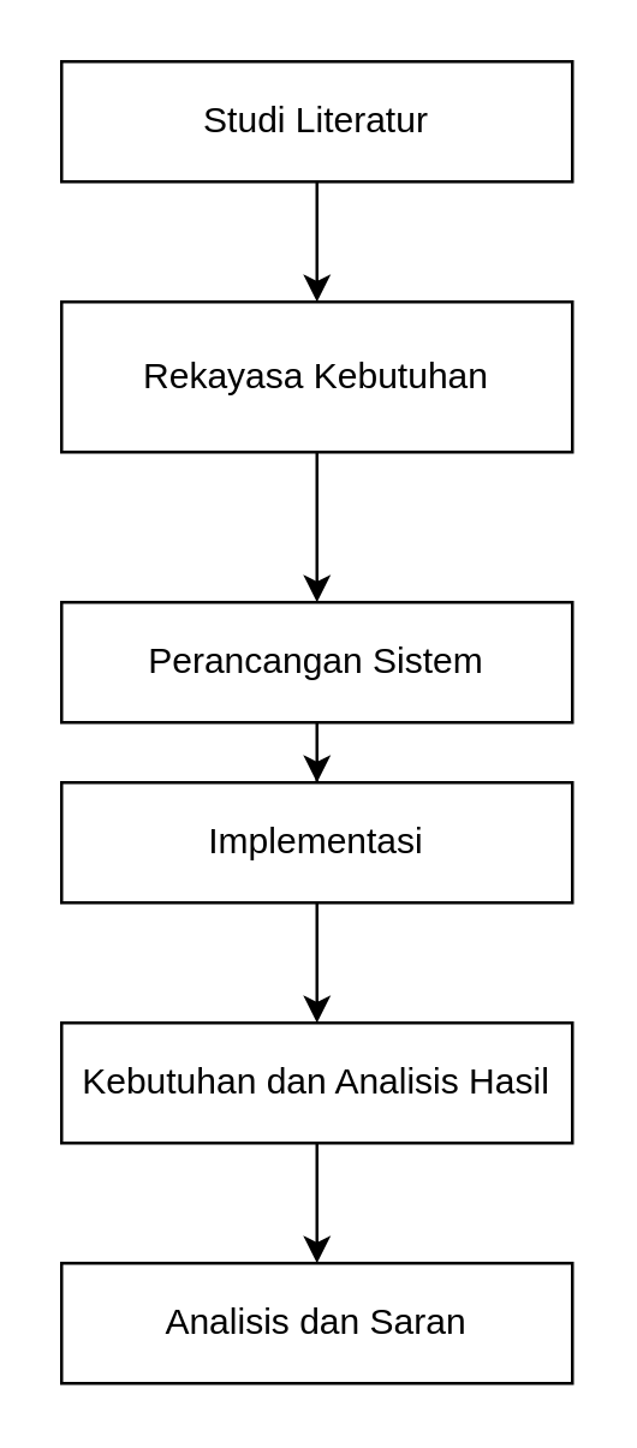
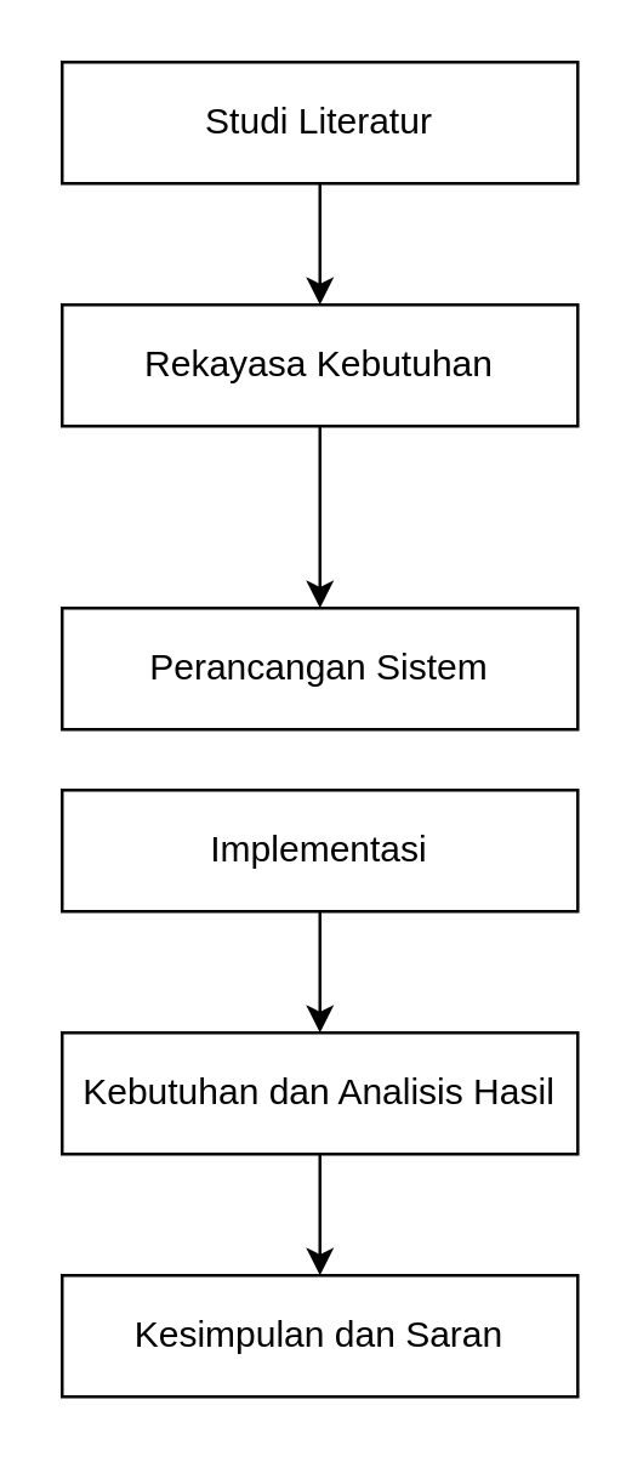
  <mxCell id="0" />
  <mxCell id="1" parent="0" />
  <mxCell id="2" style="edgeStyle=orthogonalEdgeStyle;rounded=0;orthogonalLoop=1;jettySize=auto;html=1;" edge="1" parent="1" source="3" target="5"><mxGeometry relative="1" as="geometry" /></mxCell>
  <mxCell id="3" value="Studi Literatur" style="rounded=0;whiteSpace=wrap;html=1;" vertex="1" parent="1"><mxGeometry x="20" y="20" width="170" height="40" as="geometry" /></mxCell>
  <mxCell id="4" style="edgeStyle=orthogonalEdgeStyle;rounded=0;orthogonalLoop=1;jettySize=auto;html=1;" edge="1" parent="1" source="5" target="7"><mxGeometry relative="1" as="geometry" /></mxCell>
- <mxCell id="5" value="Rekayasa Kebutuhan" style="rounded=0;whiteSpace=wrap;html=1;" vertex="1" parent="1"><mxGeometry x="20" y="100" width="170" height="50" as="geometry" /></mxCell>
- <mxCell id="6" style="edgeStyle=orthogonalEdgeStyle;rounded=0;orthogonalLoop=1;jettySize=auto;html=1;" edge="1" parent="1" source="7" target="9"><mxGeometry relative="1" as="geometry" /></mxCell>
+ <mxCell id="5" value="Rekayasa Kebutuhan" style="rounded=0;whiteSpace=wrap;html=1;" vertex="1" parent="1"><mxGeometry x="20" y="100" width="170" height="40" as="geometry" /></mxCell>
  <mxCell id="7" value="Perancangan Sistem" style="rounded=0;whiteSpace=wrap;html=1;" vertex="1" parent="1"><mxGeometry x="20" y="200" width="170" height="40" as="geometry" /></mxCell>
  <mxCell id="8" style="edgeStyle=orthogonalEdgeStyle;rounded=0;orthogonalLoop=1;jettySize=auto;html=1;" edge="1" parent="1" source="9" target="11"><mxGeometry relative="1" as="geometry" /></mxCell>
  <mxCell id="9" value="Implementasi" style="rounded=0;whiteSpace=wrap;html=1;" vertex="1" parent="1"><mxGeometry x="20" y="260" width="170" height="40" as="geometry" /></mxCell>
  <mxCell id="10" style="edgeStyle=orthogonalEdgeStyle;rounded=0;orthogonalLoop=1;jettySize=auto;html=1;" edge="1" parent="1" source="11" target="12"><mxGeometry relative="1" as="geometry" /></mxCell>
  <mxCell id="11" value="Kebutuhan dan Analisis Hasil" style="rounded=0;whiteSpace=wrap;html=1;" vertex="1" parent="1"><mxGeometry x="20" y="340" width="170" height="40" as="geometry" /></mxCell>
- <mxCell id="12" value="Analisis dan Saran" style="rounded=0;whiteSpace=wrap;html=1;" vertex="1" parent="1"><mxGeometry x="20" y="420" width="170" height="40" as="geometry" /></mxCell>
+ <mxCell id="12" value="Kesimpulan dan Saran" style="rounded=0;whiteSpace=wrap;html=1;" vertex="1" parent="1"><mxGeometry x="20" y="420" width="170" height="40" as="geometry" /></mxCell>
